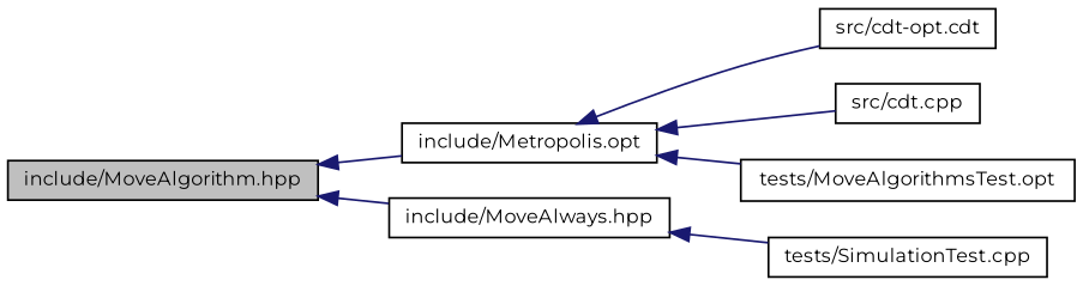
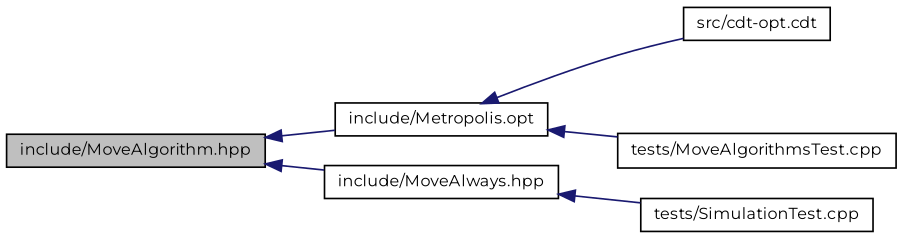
  digraph {
    fontname=Montserrat
    rankdir=LR
    node [color=black fillcolor=white fontname=Montserrat fontsize=10 shape=record style=filled]
    edge [color=midnightblue dir=back fontname=Montserrat fontsize=10 labelfontname=Helvetica labelfontsize=10 style=solid]
    n1 [fillcolor=grey75 fontcolor=black height=0.2 label="include/MoveAlgorithm.hpp" width=0.4]
    n2 [height=0.2 label="include/Metropolis.opt" width=0.4]
    n3 [height=0.2 label="include/MoveAlways.hpp" width=0.4]
    n4 [height=0.2 label="src/cdt-opt.cdt" width=0.4]
-   n5 [height=0.2 label="src/cdt.cpp" width=0.4]
-   n6 [height=0.2 label="tests/MoveAlgorithmsTest.opt" width=0.4]
+   n6 [height=0.2 label="tests/MoveAlgorithmsTest.cpp" width=0.4]
    n7 [height=0.2 label="tests/SimulationTest.cpp" width=0.4]
    n1 -> n2
    n1 -> n3
    n2 -> n4
-   n2 -> n5
    n2 -> n6
    n3 -> n7
  }
